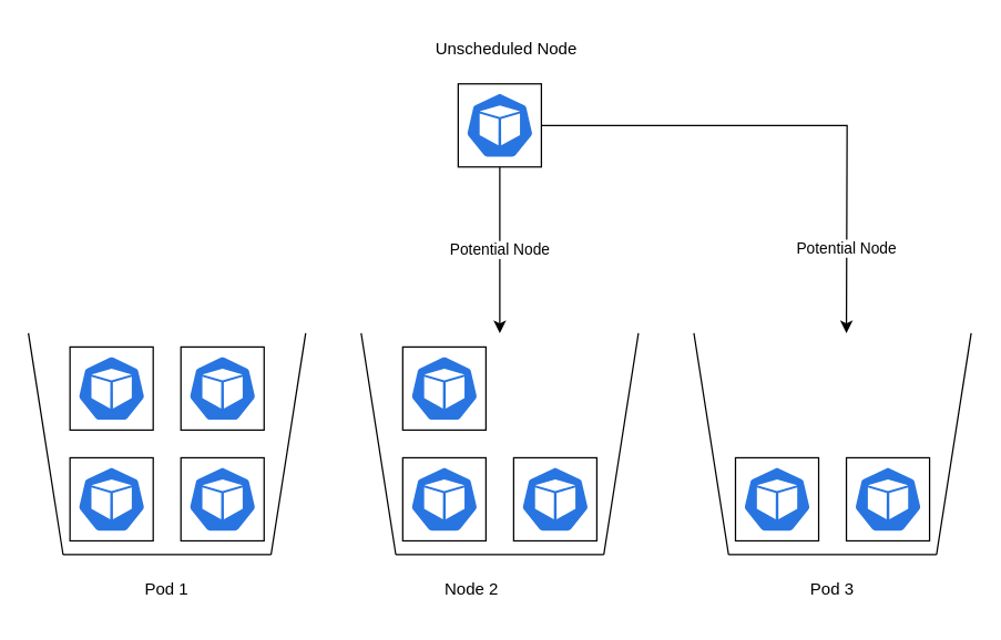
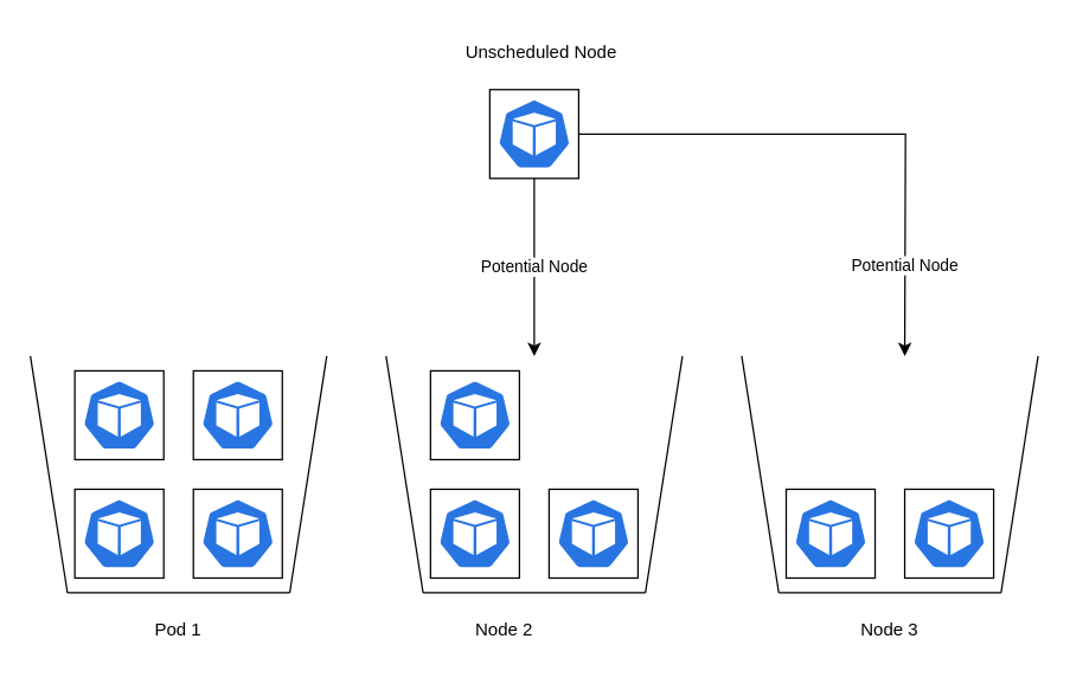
  <mxCell id="0" />
  <mxCell id="1" parent="0" />
  <mxCell id="2" value="Potential Node" style="rounded=0;orthogonalLoop=1;jettySize=auto;html=1;" edge="1" parent="1" source="4"><mxGeometry relative="1" as="geometry"><mxPoint x="360" y="240" as="targetPoint" /></mxGeometry></mxCell>
  <mxCell id="3" value="Potential Node" style="edgeStyle=orthogonalEdgeStyle;rounded=0;orthogonalLoop=1;jettySize=auto;html=1;exitX=1;exitY=0.5;exitDx=0;exitDy=0;" edge="1" parent="1" source="4"><mxGeometry x="0.676" relative="1" as="geometry"><mxPoint x="610" y="240" as="targetPoint" /><mxPoint as="offset" /></mxGeometry></mxCell>
  <mxCell id="4" value="" style="rounded=0;whiteSpace=wrap;html=1;" vertex="1" parent="1"><mxGeometry x="330" y="60" width="60" height="60" as="geometry" /></mxCell>
  <mxCell id="5" value="" style="sketch=0;html=1;dashed=0;whitespace=wrap;fillColor=#2875E2;strokeColor=#ffffff;points=[[0.005,0.63,0],[0.1,0.2,0],[0.9,0.2,0],[0.5,0,0],[0.995,0.63,0],[0.72,0.99,0],[0.5,1,0],[0.28,0.99,0]];shape=mxgraph.kubernetes.icon;prIcon=pod" vertex="1" parent="1"><mxGeometry x="335" y="66" width="50" height="48" as="geometry" /></mxCell>
  <mxCell id="6" value="" style="group" vertex="1" connectable="0" parent="1"><mxGeometry x="20" y="240" width="200" height="160" as="geometry" /></mxCell>
  <mxCell id="7" value="" style="endArrow=none;html=1;rounded=0;" edge="1" parent="6"><mxGeometry width="50" height="50" relative="1" as="geometry"><mxPoint x="25" y="160" as="sourcePoint" /><mxPoint as="targetPoint" /></mxGeometry></mxCell>
  <mxCell id="8" value="" style="endArrow=none;html=1;rounded=0;" edge="1" parent="6"><mxGeometry width="50" height="50" relative="1" as="geometry"><mxPoint x="175" y="160" as="sourcePoint" /><mxPoint x="25" y="160" as="targetPoint" /></mxGeometry></mxCell>
  <mxCell id="9" value="" style="endArrow=none;html=1;rounded=0;" edge="1" parent="6"><mxGeometry width="50" height="50" relative="1" as="geometry"><mxPoint x="175" y="160" as="sourcePoint" /><mxPoint x="200" as="targetPoint" /></mxGeometry></mxCell>
  <mxCell id="10" value="" style="rounded=0;whiteSpace=wrap;html=1;" vertex="1" parent="6"><mxGeometry x="30" y="90" width="60" height="60" as="geometry" /></mxCell>
  <mxCell id="11" value="" style="sketch=0;html=1;dashed=0;whitespace=wrap;fillColor=#2875E2;strokeColor=#ffffff;points=[[0.005,0.63,0],[0.1,0.2,0],[0.9,0.2,0],[0.5,0,0],[0.995,0.63,0],[0.72,0.99,0],[0.5,1,0],[0.28,0.99,0]];shape=mxgraph.kubernetes.icon;prIcon=pod" vertex="1" parent="6"><mxGeometry x="35" y="96" width="50" height="48" as="geometry" /></mxCell>
  <mxCell id="12" value="" style="rounded=0;whiteSpace=wrap;html=1;" vertex="1" parent="6"><mxGeometry x="110" y="90" width="60" height="60" as="geometry" /></mxCell>
  <mxCell id="13" value="" style="sketch=0;html=1;dashed=0;whitespace=wrap;fillColor=#2875E2;strokeColor=#ffffff;points=[[0.005,0.63,0],[0.1,0.2,0],[0.9,0.2,0],[0.5,0,0],[0.995,0.63,0],[0.72,0.99,0],[0.5,1,0],[0.28,0.99,0]];shape=mxgraph.kubernetes.icon;prIcon=pod" vertex="1" parent="6"><mxGeometry x="115" y="96" width="50" height="48" as="geometry" /></mxCell>
  <mxCell id="14" value="" style="rounded=0;whiteSpace=wrap;html=1;" vertex="1" parent="6"><mxGeometry x="30" y="10" width="60" height="60" as="geometry" /></mxCell>
  <mxCell id="15" value="" style="sketch=0;html=1;dashed=0;whitespace=wrap;fillColor=#2875E2;strokeColor=#ffffff;points=[[0.005,0.63,0],[0.1,0.2,0],[0.9,0.2,0],[0.5,0,0],[0.995,0.63,0],[0.72,0.99,0],[0.5,1,0],[0.28,0.99,0]];shape=mxgraph.kubernetes.icon;prIcon=pod" vertex="1" parent="6"><mxGeometry x="35" y="16" width="50" height="48" as="geometry" /></mxCell>
  <mxCell id="16" value="" style="rounded=0;whiteSpace=wrap;html=1;" vertex="1" parent="6"><mxGeometry x="110" y="10" width="60" height="60" as="geometry" /></mxCell>
  <mxCell id="17" value="" style="sketch=0;html=1;dashed=0;whitespace=wrap;fillColor=#2875E2;strokeColor=#ffffff;points=[[0.005,0.63,0],[0.1,0.2,0],[0.9,0.2,0],[0.5,0,0],[0.995,0.63,0],[0.72,0.99,0],[0.5,1,0],[0.28,0.99,0]];shape=mxgraph.kubernetes.icon;prIcon=pod" vertex="1" parent="6"><mxGeometry x="115" y="16" width="50" height="48" as="geometry" /></mxCell>
  <mxCell id="18" value="" style="group" vertex="1" connectable="0" parent="1"><mxGeometry x="260" y="240" width="200" height="160" as="geometry" /></mxCell>
  <mxCell id="19" value="" style="endArrow=none;html=1;rounded=0;" edge="1" parent="18"><mxGeometry width="50" height="50" relative="1" as="geometry"><mxPoint x="25" y="160" as="sourcePoint" /><mxPoint as="targetPoint" /></mxGeometry></mxCell>
  <mxCell id="20" value="" style="endArrow=none;html=1;rounded=0;" edge="1" parent="18"><mxGeometry width="50" height="50" relative="1" as="geometry"><mxPoint x="175" y="160" as="sourcePoint" /><mxPoint x="25" y="160" as="targetPoint" /></mxGeometry></mxCell>
  <mxCell id="21" value="" style="endArrow=none;html=1;rounded=0;" edge="1" parent="18"><mxGeometry width="50" height="50" relative="1" as="geometry"><mxPoint x="175" y="160" as="sourcePoint" /><mxPoint x="200" as="targetPoint" /></mxGeometry></mxCell>
  <mxCell id="22" value="" style="rounded=0;whiteSpace=wrap;html=1;" vertex="1" parent="18"><mxGeometry x="30" y="90" width="60" height="60" as="geometry" /></mxCell>
  <mxCell id="23" value="" style="sketch=0;html=1;dashed=0;whitespace=wrap;fillColor=#2875E2;strokeColor=#ffffff;points=[[0.005,0.63,0],[0.1,0.2,0],[0.9,0.2,0],[0.5,0,0],[0.995,0.63,0],[0.72,0.99,0],[0.5,1,0],[0.28,0.99,0]];shape=mxgraph.kubernetes.icon;prIcon=pod" vertex="1" parent="18"><mxGeometry x="35" y="96" width="50" height="48" as="geometry" /></mxCell>
  <mxCell id="24" value="" style="rounded=0;whiteSpace=wrap;html=1;" vertex="1" parent="18"><mxGeometry x="110" y="90" width="60" height="60" as="geometry" /></mxCell>
  <mxCell id="25" value="" style="sketch=0;html=1;dashed=0;whitespace=wrap;fillColor=#2875E2;strokeColor=#ffffff;points=[[0.005,0.63,0],[0.1,0.2,0],[0.9,0.2,0],[0.5,0,0],[0.995,0.63,0],[0.72,0.99,0],[0.5,1,0],[0.28,0.99,0]];shape=mxgraph.kubernetes.icon;prIcon=pod" vertex="1" parent="18"><mxGeometry x="115" y="96" width="50" height="48" as="geometry" /></mxCell>
  <mxCell id="26" value="" style="rounded=0;whiteSpace=wrap;html=1;" vertex="1" parent="18"><mxGeometry x="30" y="10" width="60" height="60" as="geometry" /></mxCell>
  <mxCell id="27" value="" style="sketch=0;html=1;dashed=0;whitespace=wrap;fillColor=#2875E2;strokeColor=#ffffff;points=[[0.005,0.63,0],[0.1,0.2,0],[0.9,0.2,0],[0.5,0,0],[0.995,0.63,0],[0.72,0.99,0],[0.5,1,0],[0.28,0.99,0]];shape=mxgraph.kubernetes.icon;prIcon=pod" vertex="1" parent="18"><mxGeometry x="35" y="16" width="50" height="48" as="geometry" /></mxCell>
  <mxCell id="28" value="" style="group" vertex="1" connectable="0" parent="1"><mxGeometry x="500" y="240" width="200" height="160" as="geometry" /></mxCell>
  <mxCell id="29" value="" style="endArrow=none;html=1;rounded=0;" edge="1" parent="28"><mxGeometry width="50" height="50" relative="1" as="geometry"><mxPoint x="25" y="160" as="sourcePoint" /><mxPoint as="targetPoint" /></mxGeometry></mxCell>
  <mxCell id="30" value="" style="endArrow=none;html=1;rounded=0;" edge="1" parent="28"><mxGeometry width="50" height="50" relative="1" as="geometry"><mxPoint x="175" y="160" as="sourcePoint" /><mxPoint x="25" y="160" as="targetPoint" /></mxGeometry></mxCell>
  <mxCell id="31" value="" style="endArrow=none;html=1;rounded=0;" edge="1" parent="28"><mxGeometry width="50" height="50" relative="1" as="geometry"><mxPoint x="175" y="160" as="sourcePoint" /><mxPoint x="200" as="targetPoint" /></mxGeometry></mxCell>
  <mxCell id="32" value="" style="rounded=0;whiteSpace=wrap;html=1;" vertex="1" parent="28"><mxGeometry x="30" y="90" width="60" height="60" as="geometry" /></mxCell>
  <mxCell id="33" value="" style="sketch=0;html=1;dashed=0;whitespace=wrap;fillColor=#2875E2;strokeColor=#ffffff;points=[[0.005,0.63,0],[0.1,0.2,0],[0.9,0.2,0],[0.5,0,0],[0.995,0.63,0],[0.72,0.99,0],[0.5,1,0],[0.28,0.99,0]];shape=mxgraph.kubernetes.icon;prIcon=pod" vertex="1" parent="28"><mxGeometry x="35" y="96" width="50" height="48" as="geometry" /></mxCell>
  <mxCell id="34" value="" style="rounded=0;whiteSpace=wrap;html=1;" vertex="1" parent="28"><mxGeometry x="110" y="90" width="60" height="60" as="geometry" /></mxCell>
  <mxCell id="35" value="" style="sketch=0;html=1;dashed=0;whitespace=wrap;fillColor=#2875E2;strokeColor=#ffffff;points=[[0.005,0.63,0],[0.1,0.2,0],[0.9,0.2,0],[0.5,0,0],[0.995,0.63,0],[0.72,0.99,0],[0.5,1,0],[0.28,0.99,0]];shape=mxgraph.kubernetes.icon;prIcon=pod" vertex="1" parent="28"><mxGeometry x="115" y="96" width="50" height="48" as="geometry" /></mxCell>
  <mxCell id="36" value="Pod 1" style="text;html=1;strokeColor=none;fillColor=none;align=center;verticalAlign=middle;whiteSpace=wrap;rounded=0;" vertex="1" parent="1"><mxGeometry x="90" y="410" width="60" height="30" as="geometry" /></mxCell>
  <mxCell id="37" value="Node 2" style="text;html=1;strokeColor=none;fillColor=none;align=center;verticalAlign=middle;whiteSpace=wrap;rounded=0;" vertex="1" parent="1"><mxGeometry x="310" y="410" width="60" height="30" as="geometry" /></mxCell>
- <mxCell id="38" value="Pod 3" style="text;html=1;strokeColor=none;fillColor=none;align=center;verticalAlign=middle;whiteSpace=wrap;rounded=0;" vertex="1" parent="1"><mxGeometry x="570" y="410" width="60" height="30" as="geometry" /></mxCell>
+ <mxCell id="38" value="Node 3" style="text;html=1;strokeColor=none;fillColor=none;align=center;verticalAlign=middle;whiteSpace=wrap;rounded=0;" vertex="1" parent="1"><mxGeometry x="570" y="410" width="60" height="30" as="geometry" /></mxCell>
  <mxCell id="39" value="Unscheduled Node" style="text;html=1;strokeColor=none;fillColor=none;align=center;verticalAlign=middle;whiteSpace=wrap;rounded=0;" vertex="1" parent="1"><mxGeometry x="280" y="20" width="170" height="30" as="geometry" /></mxCell>
